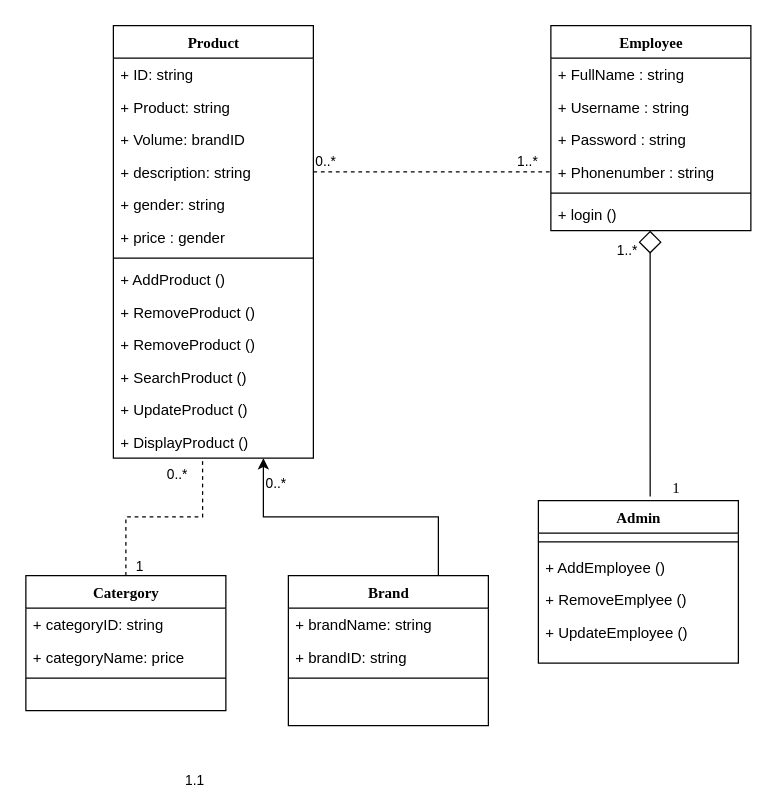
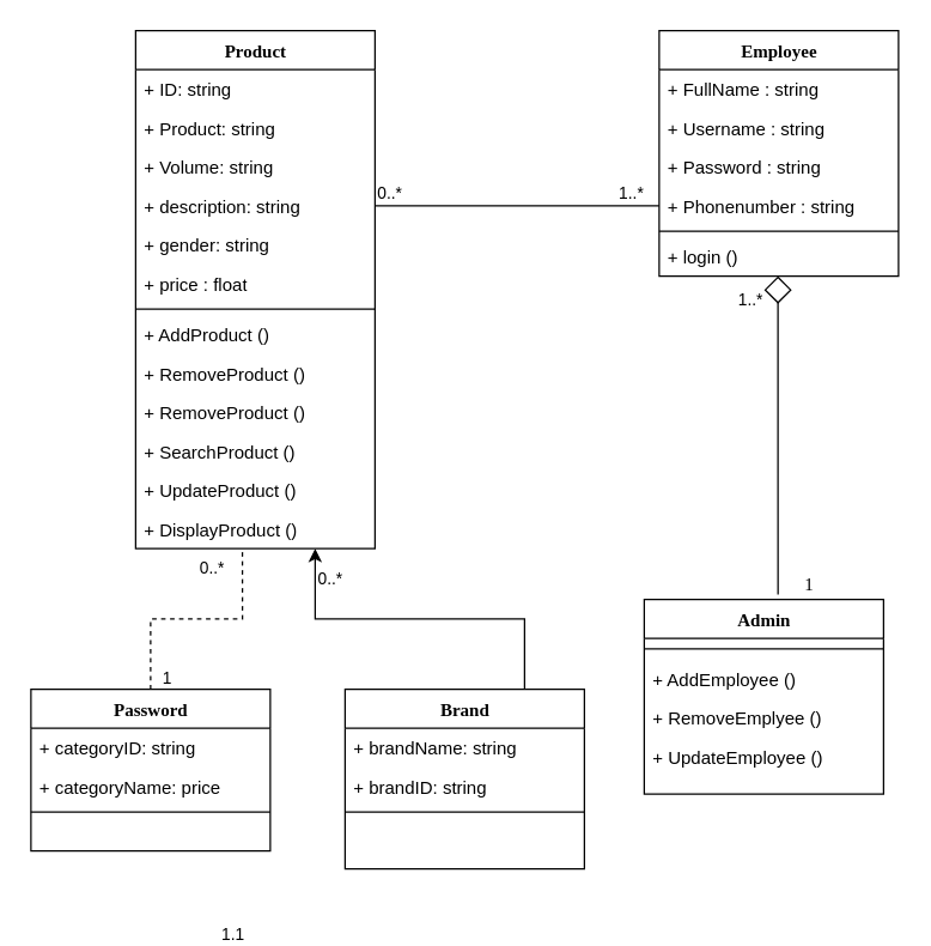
  <mxCell id="0" />
  <mxCell id="1" parent="0" />
  <mxCell id="2" value="Product" style="swimlane;html=1;fontStyle=1;align=center;verticalAlign=top;childLayout=stackLayout;horizontal=1;startSize=26;horizontalStack=0;resizeParent=1;resizeLast=0;collapsible=1;marginBottom=0;swimlaneFillColor=#ffffff;rounded=0;shadow=0;comic=0;labelBackgroundColor=none;strokeWidth=1;fillColor=none;fontFamily=Verdana;fontSize=12" parent="1" vertex="1"><mxGeometry x="90" y="20" width="160" height="346" as="geometry" /></mxCell>
  <mxCell id="3" value="+ ID: string" style="text;html=1;strokeColor=none;fillColor=none;align=left;verticalAlign=top;spacingLeft=4;spacingRight=4;whiteSpace=wrap;overflow=hidden;rotatable=0;points=[[0,0.5],[1,0.5]];portConstraint=eastwest;" parent="2" vertex="1"><mxGeometry y="26" width="160" height="26" as="geometry" /></mxCell>
  <mxCell id="4" value="+ Product: string" style="text;html=1;strokeColor=none;fillColor=none;align=left;verticalAlign=top;spacingLeft=4;spacingRight=4;whiteSpace=wrap;overflow=hidden;rotatable=0;points=[[0,0.5],[1,0.5]];portConstraint=eastwest;" parent="2" vertex="1"><mxGeometry y="52" width="160" height="26" as="geometry" /></mxCell>
- <mxCell id="5" value="+ Volume: brandID" style="text;html=1;strokeColor=none;fillColor=none;align=left;verticalAlign=top;spacingLeft=4;spacingRight=4;whiteSpace=wrap;overflow=hidden;rotatable=0;points=[[0,0.5],[1,0.5]];portConstraint=eastwest;" parent="2" vertex="1"><mxGeometry y="78" width="160" height="26" as="geometry" /></mxCell>
+ <mxCell id="5" value="+ Volume: string" style="text;html=1;strokeColor=none;fillColor=none;align=left;verticalAlign=top;spacingLeft=4;spacingRight=4;whiteSpace=wrap;overflow=hidden;rotatable=0;points=[[0,0.5],[1,0.5]];portConstraint=eastwest;" parent="2" vertex="1"><mxGeometry y="78" width="160" height="26" as="geometry" /></mxCell>
  <mxCell id="6" value="+ description: string" style="text;html=1;strokeColor=none;fillColor=none;align=left;verticalAlign=top;spacingLeft=4;spacingRight=4;whiteSpace=wrap;overflow=hidden;rotatable=0;points=[[0,0.5],[1,0.5]];portConstraint=eastwest;" parent="2" vertex="1"><mxGeometry y="104" width="160" height="26" as="geometry" /></mxCell>
  <mxCell id="7" value="+ gender: string" style="text;html=1;strokeColor=none;fillColor=none;align=left;verticalAlign=top;spacingLeft=4;spacingRight=4;whiteSpace=wrap;overflow=hidden;rotatable=0;points=[[0,0.5],[1,0.5]];portConstraint=eastwest;" parent="2" vertex="1"><mxGeometry y="130" width="160" height="26" as="geometry" /></mxCell>
- <mxCell id="8" value="+ price : gender" style="text;html=1;strokeColor=none;fillColor=none;align=left;verticalAlign=top;spacingLeft=4;spacingRight=4;whiteSpace=wrap;overflow=hidden;rotatable=0;points=[[0,0.5],[1,0.5]];portConstraint=eastwest;" vertex="1" parent="2"><mxGeometry y="156" width="160" height="26" as="geometry" /></mxCell>
+ <mxCell id="8" value="+ price : float" style="text;html=1;strokeColor=none;fillColor=none;align=left;verticalAlign=top;spacingLeft=4;spacingRight=4;whiteSpace=wrap;overflow=hidden;rotatable=0;points=[[0,0.5],[1,0.5]];portConstraint=eastwest;" vertex="1" parent="2"><mxGeometry y="156" width="160" height="26" as="geometry" /></mxCell>
  <mxCell id="9" value="" style="line;html=1;strokeWidth=1;fillColor=none;align=left;verticalAlign=middle;spacingTop=-1;spacingLeft=3;spacingRight=3;rotatable=0;labelPosition=right;points=[];portConstraint=eastwest;" parent="2" vertex="1"><mxGeometry y="182" width="160" height="8" as="geometry" /></mxCell>
  <mxCell id="10" value="+ AddProduct ()" style="text;html=1;strokeColor=none;fillColor=none;align=left;verticalAlign=top;spacingLeft=4;spacingRight=4;whiteSpace=wrap;overflow=hidden;rotatable=0;points=[[0,0.5],[1,0.5]];portConstraint=eastwest;" vertex="1" parent="2"><mxGeometry y="190" width="160" height="26" as="geometry" /></mxCell>
  <mxCell id="11" value="+ RemoveProduct ()" style="text;html=1;strokeColor=none;fillColor=none;align=left;verticalAlign=top;spacingLeft=4;spacingRight=4;whiteSpace=wrap;overflow=hidden;rotatable=0;points=[[0,0.5],[1,0.5]];portConstraint=eastwest;" vertex="1" parent="2"><mxGeometry y="216" width="160" height="26" as="geometry" /></mxCell>
  <mxCell id="12" value="+ RemoveProduct ()" style="text;html=1;strokeColor=none;fillColor=none;align=left;verticalAlign=top;spacingLeft=4;spacingRight=4;whiteSpace=wrap;overflow=hidden;rotatable=0;points=[[0,0.5],[1,0.5]];portConstraint=eastwest;" vertex="1" parent="2"><mxGeometry y="242" width="160" height="26" as="geometry" /></mxCell>
  <mxCell id="13" value="+ SearchProduct ()" style="text;html=1;strokeColor=none;fillColor=none;align=left;verticalAlign=top;spacingLeft=4;spacingRight=4;whiteSpace=wrap;overflow=hidden;rotatable=0;points=[[0,0.5],[1,0.5]];portConstraint=eastwest;" vertex="1" parent="2"><mxGeometry y="268" width="160" height="26" as="geometry" /></mxCell>
  <mxCell id="14" value="+ UpdateProduct ()" style="text;html=1;strokeColor=none;fillColor=none;align=left;verticalAlign=top;spacingLeft=4;spacingRight=4;whiteSpace=wrap;overflow=hidden;rotatable=0;points=[[0,0.5],[1,0.5]];portConstraint=eastwest;" vertex="1" parent="2"><mxGeometry y="294" width="160" height="26" as="geometry" /></mxCell>
  <mxCell id="15" value="+ DisplayProduct ()" style="text;html=1;strokeColor=none;fillColor=none;align=left;verticalAlign=top;spacingLeft=4;spacingRight=4;whiteSpace=wrap;overflow=hidden;rotatable=0;points=[[0,0.5],[1,0.5]];portConstraint=eastwest;" vertex="1" parent="2"><mxGeometry y="320" width="160" height="26" as="geometry" /></mxCell>
  <mxCell id="16" value="Employee" style="swimlane;html=1;fontStyle=1;align=center;verticalAlign=top;childLayout=stackLayout;horizontal=1;startSize=26;horizontalStack=0;resizeParent=1;resizeLast=0;collapsible=1;marginBottom=0;swimlaneFillColor=#ffffff;rounded=0;shadow=0;comic=0;labelBackgroundColor=none;strokeWidth=1;fillColor=none;fontFamily=Verdana;fontSize=12" parent="1" vertex="1"><mxGeometry x="440" y="20" width="160" height="164" as="geometry" /></mxCell>
  <mxCell id="17" value="+ FullName : string" style="text;html=1;strokeColor=none;fillColor=none;align=left;verticalAlign=top;spacingLeft=4;spacingRight=4;whiteSpace=wrap;overflow=hidden;rotatable=0;points=[[0,0.5],[1,0.5]];portConstraint=eastwest;" parent="16" vertex="1"><mxGeometry y="26" width="160" height="26" as="geometry" /></mxCell>
  <mxCell id="18" value="+ Username : string" style="text;html=1;strokeColor=none;fillColor=none;align=left;verticalAlign=top;spacingLeft=4;spacingRight=4;whiteSpace=wrap;overflow=hidden;rotatable=0;points=[[0,0.5],[1,0.5]];portConstraint=eastwest;" parent="16" vertex="1"><mxGeometry y="52" width="160" height="26" as="geometry" /></mxCell>
  <mxCell id="19" value="+ Password : string" style="text;html=1;strokeColor=none;fillColor=none;align=left;verticalAlign=top;spacingLeft=4;spacingRight=4;whiteSpace=wrap;overflow=hidden;rotatable=0;points=[[0,0.5],[1,0.5]];portConstraint=eastwest;" parent="16" vertex="1"><mxGeometry y="78" width="160" height="26" as="geometry" /></mxCell>
  <mxCell id="20" value="+ Phonenumber : string" style="text;html=1;strokeColor=none;fillColor=none;align=left;verticalAlign=top;spacingLeft=4;spacingRight=4;whiteSpace=wrap;overflow=hidden;rotatable=0;points=[[0,0.5],[1,0.5]];portConstraint=eastwest;" parent="16" vertex="1"><mxGeometry y="104" width="160" height="26" as="geometry" /></mxCell>
  <mxCell id="21" value="" style="line;html=1;strokeWidth=1;fillColor=none;align=left;verticalAlign=middle;spacingTop=-1;spacingLeft=3;spacingRight=3;rotatable=0;labelPosition=right;points=[];portConstraint=eastwest;" parent="16" vertex="1"><mxGeometry y="130" width="160" height="8" as="geometry" /></mxCell>
  <mxCell id="22" value="+ login ()" style="text;html=1;strokeColor=none;fillColor=none;align=left;verticalAlign=top;spacingLeft=4;spacingRight=4;whiteSpace=wrap;overflow=hidden;rotatable=0;points=[[0,0.5],[1,0.5]];portConstraint=eastwest;" vertex="1" parent="16"><mxGeometry y="138" width="160" height="26" as="geometry" /></mxCell>
- <mxCell id="23" value="Catergory" style="swimlane;html=1;fontStyle=1;align=center;verticalAlign=top;childLayout=stackLayout;horizontal=1;startSize=26;horizontalStack=0;resizeParent=1;resizeLast=0;collapsible=1;marginBottom=0;swimlaneFillColor=#ffffff;rounded=0;shadow=0;comic=0;labelBackgroundColor=none;strokeWidth=1;fillColor=none;fontFamily=Verdana;fontSize=12" parent="1" vertex="1"><mxGeometry x="20" y="460" width="160" height="108" as="geometry" /></mxCell>
+ <mxCell id="23" value="Password" style="swimlane;html=1;fontStyle=1;align=center;verticalAlign=top;childLayout=stackLayout;horizontal=1;startSize=26;horizontalStack=0;resizeParent=1;resizeLast=0;collapsible=1;marginBottom=0;swimlaneFillColor=#ffffff;rounded=0;shadow=0;comic=0;labelBackgroundColor=none;strokeWidth=1;fillColor=none;fontFamily=Verdana;fontSize=12" parent="1" vertex="1"><mxGeometry x="20" y="460" width="160" height="108" as="geometry" /></mxCell>
  <mxCell id="24" value="+ categoryID: string" style="text;html=1;strokeColor=none;fillColor=none;align=left;verticalAlign=top;spacingLeft=4;spacingRight=4;whiteSpace=wrap;overflow=hidden;rotatable=0;points=[[0,0.5],[1,0.5]];portConstraint=eastwest;" parent="23" vertex="1"><mxGeometry y="26" width="160" height="26" as="geometry" /></mxCell>
  <mxCell id="25" value="+ categoryName: price" style="text;html=1;strokeColor=none;fillColor=none;align=left;verticalAlign=top;spacingLeft=4;spacingRight=4;whiteSpace=wrap;overflow=hidden;rotatable=0;points=[[0,0.5],[1,0.5]];portConstraint=eastwest;" parent="23" vertex="1"><mxGeometry y="52" width="160" height="26" as="geometry" /></mxCell>
  <mxCell id="26" value="" style="line;html=1;strokeWidth=1;fillColor=none;align=left;verticalAlign=middle;spacingTop=-1;spacingLeft=3;spacingRight=3;rotatable=0;labelPosition=right;points=[];portConstraint=eastwest;" parent="23" vertex="1"><mxGeometry y="78" width="160" height="8" as="geometry" /></mxCell>
  <mxCell id="27" value="Brand" style="swimlane;html=1;fontStyle=1;align=center;verticalAlign=top;childLayout=stackLayout;horizontal=1;startSize=26;horizontalStack=0;resizeParent=1;resizeLast=0;collapsible=1;marginBottom=0;swimlaneFillColor=#ffffff;rounded=0;shadow=0;comic=0;labelBackgroundColor=none;strokeWidth=1;fillColor=none;fontFamily=Verdana;fontSize=12" parent="1" vertex="1"><mxGeometry x="230" y="460" width="160" height="120" as="geometry" /></mxCell>
  <mxCell id="28" value="+ brandName: string" style="text;html=1;strokeColor=none;fillColor=none;align=left;verticalAlign=top;spacingLeft=4;spacingRight=4;whiteSpace=wrap;overflow=hidden;rotatable=0;points=[[0,0.5],[1,0.5]];portConstraint=eastwest;" parent="27" vertex="1"><mxGeometry y="26" width="160" height="26" as="geometry" /></mxCell>
  <mxCell id="29" value="+ brandID: string" style="text;html=1;strokeColor=none;fillColor=none;align=left;verticalAlign=top;spacingLeft=4;spacingRight=4;whiteSpace=wrap;overflow=hidden;rotatable=0;points=[[0,0.5],[1,0.5]];portConstraint=eastwest;" parent="27" vertex="1"><mxGeometry y="52" width="160" height="26" as="geometry" /></mxCell>
  <mxCell id="30" value="" style="line;html=1;strokeWidth=1;fillColor=none;align=left;verticalAlign=middle;spacingTop=-1;spacingLeft=3;spacingRight=3;rotatable=0;labelPosition=right;points=[];portConstraint=eastwest;" parent="27" vertex="1"><mxGeometry y="78" width="160" height="8" as="geometry" /></mxCell>
  <mxCell id="31" value="1" style="edgeStyle=orthogonalEdgeStyle;html=1;labelBackgroundColor=none;startFill=0;startSize=8;endArrow=diamond;endFill=0;endSize=16;fontFamily=Verdana;fontSize=12;exitX=0.559;exitY=-0.025;exitDx=0;exitDy=0;exitPerimeter=0;" parent="1" source="33" target="16" edge="1"><mxGeometry x="-0.937" y="-21" relative="1" as="geometry"><Array as="points"><mxPoint x="520" y="306" /></Array><mxPoint as="offset" /></mxGeometry></mxCell>
  <mxCell id="32" value="1..*" style="edgeLabel;html=1;align=center;verticalAlign=middle;resizable=0;points=[];" vertex="1" connectable="0" parent="31"><mxGeometry x="0.696" relative="1" as="geometry"><mxPoint x="-19" y="-17" as="offset" /></mxGeometry></mxCell>
  <mxCell id="33" value="Admin" style="swimlane;html=1;fontStyle=1;align=center;verticalAlign=top;childLayout=stackLayout;horizontal=1;startSize=26;horizontalStack=0;resizeParent=1;resizeLast=0;collapsible=1;marginBottom=0;swimlaneFillColor=#ffffff;rounded=0;shadow=0;comic=0;labelBackgroundColor=none;strokeWidth=1;fillColor=none;fontFamily=Verdana;fontSize=12" parent="1" vertex="1"><mxGeometry x="430" y="400" width="160" height="130" as="geometry" /></mxCell>
  <mxCell id="34" value="" style="line;html=1;strokeWidth=1;fillColor=none;align=left;verticalAlign=middle;spacingTop=-1;spacingLeft=3;spacingRight=3;rotatable=0;labelPosition=right;points=[];portConstraint=eastwest;" parent="33" vertex="1"><mxGeometry y="26" width="160" height="14" as="geometry" /></mxCell>
  <mxCell id="35" value="+ AddEmployee ()" style="text;html=1;strokeColor=none;fillColor=none;align=left;verticalAlign=top;spacingLeft=4;spacingRight=4;whiteSpace=wrap;overflow=hidden;rotatable=0;points=[[0,0.5],[1,0.5]];portConstraint=eastwest;" parent="33" vertex="1"><mxGeometry y="40" width="160" height="26" as="geometry" /></mxCell>
  <mxCell id="36" value="+ RemoveEmplyee ()" style="text;html=1;strokeColor=none;fillColor=none;align=left;verticalAlign=top;spacingLeft=4;spacingRight=4;whiteSpace=wrap;overflow=hidden;rotatable=0;points=[[0,0.5],[1,0.5]];portConstraint=eastwest;" parent="33" vertex="1"><mxGeometry y="66" width="160" height="26" as="geometry" /></mxCell>
  <mxCell id="37" value="+ UpdateEmployee ()" style="text;html=1;strokeColor=none;fillColor=none;align=left;verticalAlign=top;spacingLeft=4;spacingRight=4;whiteSpace=wrap;overflow=hidden;rotatable=0;points=[[0,0.5],[1,0.5]];portConstraint=eastwest;" vertex="1" parent="33"><mxGeometry y="92" width="160" height="26" as="geometry" /></mxCell>
  <mxCell id="38" value="0..*" style="endArrow=classic;html=1;edgeStyle=orthogonalEdgeStyle;rounded=0;exitX=0.75;exitY=0;exitDx=0;exitDy=0;entryX=0.75;entryY=1;entryDx=0;entryDy=0;" edge="1" parent="1" source="27" target="2"><mxGeometry x="0.831" y="-10" relative="1" as="geometry"><mxPoint x="300" y="320" as="sourcePoint" /><mxPoint x="340" y="260" as="targetPoint" /><mxPoint as="offset" /></mxGeometry></mxCell>
  <mxCell id="39" value="1.1" style="endArrow=none;html=1;edgeStyle=orthogonalEdgeStyle;rounded=0;exitX=0.5;exitY=0;exitDx=0;exitDy=0;entryX=0.446;entryY=0.984;entryDx=0;entryDy=0;entryPerimeter=0;dashed=1;" edge="1" parent="1" source="23" target="15"><mxGeometry x="0.335" y="-181" relative="1" as="geometry"><mxPoint x="280" y="472" as="sourcePoint" /><mxPoint x="150" y="370" as="targetPoint" /><mxPoint x="-2" y="30" as="offset" /></mxGeometry></mxCell>
  <mxCell id="40" value="0..*" style="edgeLabel;html=1;align=center;verticalAlign=middle;resizable=0;points=[];" vertex="1" connectable="0" parent="39"><mxGeometry x="0.838" y="-1" relative="1" as="geometry"><mxPoint x="-22" as="offset" /></mxGeometry></mxCell>
  <mxCell id="41" value="1" style="edgeLabel;html=1;align=center;verticalAlign=middle;resizable=0;points=[];" vertex="1" connectable="0" parent="39"><mxGeometry x="-0.833" y="-2" relative="1" as="geometry"><mxPoint x="8" y="5" as="offset" /></mxGeometry></mxCell>
- <mxCell id="42" value="" style="endArrow=none;html=1;edgeStyle=orthogonalEdgeStyle;rounded=0;entryX=0;entryY=0.5;entryDx=0;entryDy=0;exitX=1;exitY=0.5;exitDx=0;exitDy=0;dashed=1;" edge="1" parent="1" source="6" target="20"><mxGeometry relative="1" as="geometry"><mxPoint x="270" y="210" as="sourcePoint" /><mxPoint x="430" y="210" as="targetPoint" /></mxGeometry></mxCell>
+ <mxCell id="42" value="" style="endArrow=none;html=1;edgeStyle=orthogonalEdgeStyle;rounded=0;entryX=0;entryY=0.5;entryDx=0;entryDy=0;exitX=1;exitY=0.5;exitDx=0;exitDy=0;" edge="1" parent="1" source="6" target="20"><mxGeometry relative="1" as="geometry"><mxPoint x="270" y="210" as="sourcePoint" /><mxPoint x="430" y="210" as="targetPoint" /></mxGeometry></mxCell>
  <mxCell id="43" value="0..*" style="edgeLabel;resizable=0;html=1;align=left;verticalAlign=bottom;" connectable="0" vertex="1" parent="42"><mxGeometry x="-1" relative="1" as="geometry" /></mxCell>
  <mxCell id="44" value="1..*" style="edgeLabel;resizable=0;html=1;align=right;verticalAlign=bottom;" connectable="0" vertex="1" parent="42"><mxGeometry x="1" relative="1" as="geometry"><mxPoint x="-10" as="offset" /></mxGeometry></mxCell>
